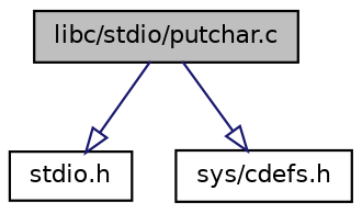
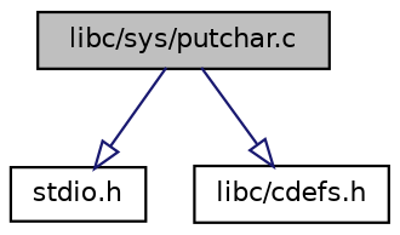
  digraph {
    node [color=black fillcolor=white fontname=Helvetica fontsize=10 shape=record style=filled]
    edge [arrowhead=onormal color=midnightblue fontname=Helvetica fontsize=10 labelfontname=Helvetica labelfontsize=10 style=solid]
-   n1 [fillcolor=grey75 fontcolor=black height=0.2 label="libc/stdio/putchar.c" width=0.4]
+   n1 [fillcolor=grey75 fontcolor=black height=0.2 label="libc/sys/putchar.c" width=0.4]
    n2 [height=0.2 label="stdio.h" width=0.4]
-   n3 [height=0.2 label="sys/cdefs.h" width=0.4]
+   n3 [height=0.2 label="libc/cdefs.h" width=0.4]
    n1 -> n2
    n1 -> n3
  }
